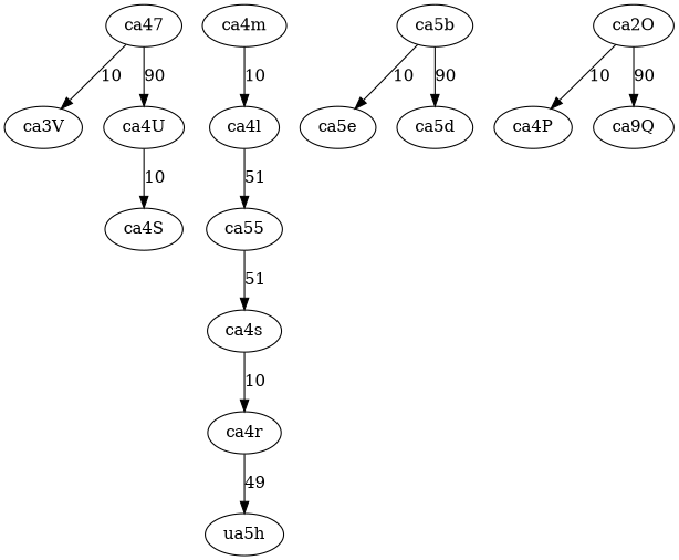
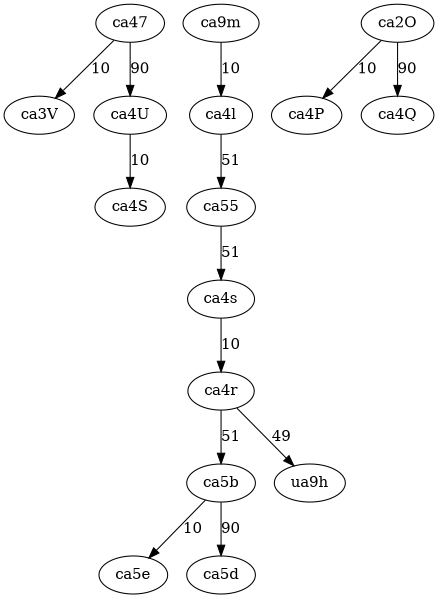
  digraph {
    edge [weight=10]
    n1 [label=ca3V]
    ca47
    ca4U
    ca4S
-   ca4m
+   ca4m [label=ca9m]
    ca4l
    ca55
    ca4s
    ca4r
    ca5b
-   ua5h
+   ua5h [label=ua9h]
    ca5e
    ca5d
    n14 [label=ca2O]
    ca4P
-   ca4Q [label=ca9Q]
+   ca4Q
    ca47 -> n1 [label=10]
    ca47 -> ca4U [label=90 weight=90]
    ca4U -> ca4S [label=10]
    ca4m -> ca4l [label=10]
    ca4l -> ca55 [label=51 weight=51]
    ca55 -> ca4s [label=51 weight=51]
    ca4s -> ca4r [label=10]
+   ca4r -> ca5b [label=51 weight=51]
    ca4r -> ua5h [label=49 weight=49]
    ca5b -> ca5e [label=10]
    ca5b -> ca5d [label=90 weight=90]
    n14 -> ca4P [label=10]
    n14 -> ca4Q [label=90 weight=90]
  }
